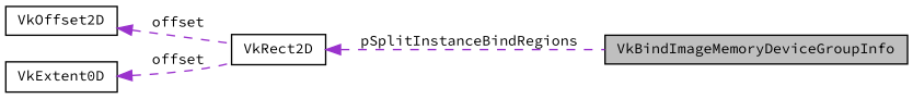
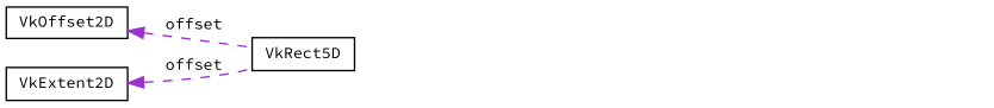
  digraph {
    fontname="Source Code Pro"
    rankdir=LR
    node [color=black fillcolor=white fontname="Source Code Pro" fontsize=10 shape=record style=filled]
    edge [color=darkorchid3 dir=back fontname="Source Code Pro" fontsize=10 labelfontname=Helvetica labelfontsize=10 style=dashed]
-   n1 [fillcolor=grey75 fontcolor=black height=0.2 label=VkBindImageMemoryDeviceGroupInfo width=0.4]
-   n2 [height=0.2 label=VkRect2D width=0.4]
+   n2 [height=0.2 label=VkRect5D width=0.4]
    n3 [height=0.2 label=VkOffset2D width=0.4]
-   n4 [height=0.2 label=VkExtent0D width=0.4]
-   n2 -> n1 [label=" pSplitInstanceBindRegions"]
+   n4 [height=0.2 label=VkExtent2D width=0.4]
    n3 -> n2 [label=" offset"]
    n4 -> n2 [label=" offset"]
  }
